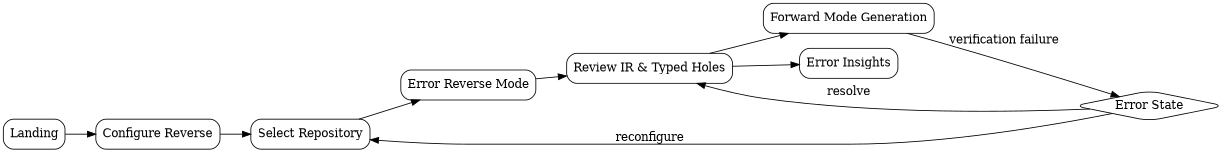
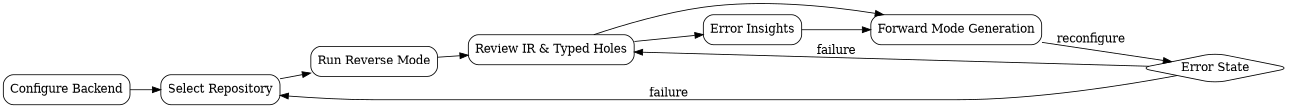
  digraph {
    rankdir=LR
    node [shape=rectangle style=rounded]
-   n1 [label=Landing]
-   n2 [label="Configure Reverse"]
+   n2 [label="Configure Backend"]
    n3 [label="Select Repository"]
-   n4 [label="Error Reverse Mode"]
+   n4 [label="Run Reverse Mode"]
    n5 [label="Review IR & Typed Holes"]
    n6 [label="Forward Mode Generation"]
    n7 [label="Error Insights"]
    n8 [label="Error State" shape=diamond]
-   n1 -> n2
    n2 -> n3
    n3 -> n4
    n4 -> n5
    n5 -> n6
    n5 -> n7
-   n6 -> n8 [label="verification failure"]
-   n8 -> n3 [label=reconfigure]
-   n8 -> n5 [label=resolve]
+   n6 -> n8 [label=reconfigure]
+   n7 -> n6
+   n8 -> n3 [label=failure]
+   n8 -> n5 [label=failure]
  }
